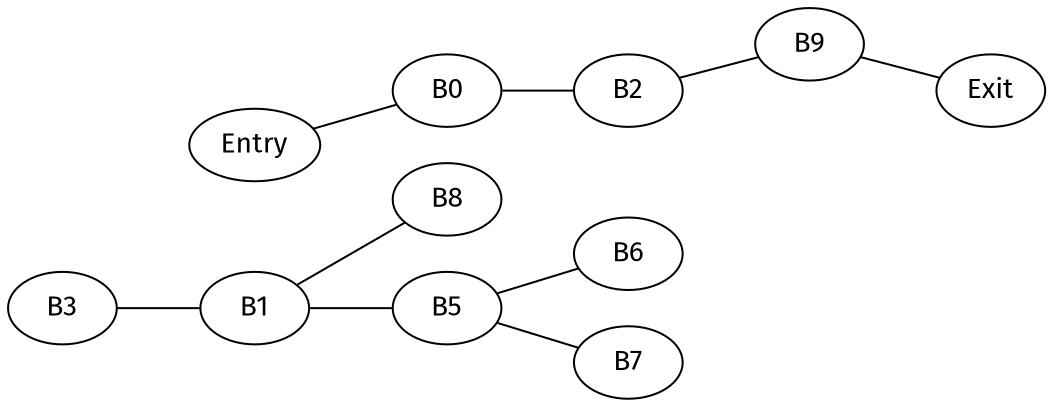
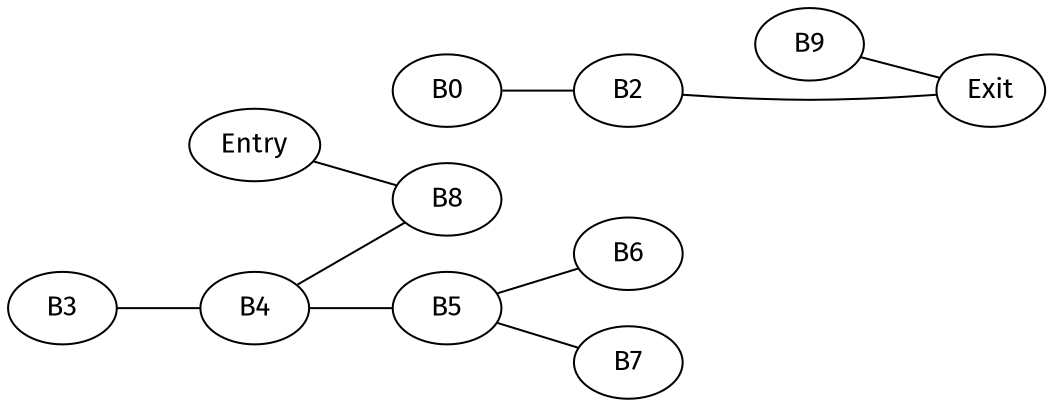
  graph {
    fontname="Fira Sans"
    rankdir=LR
    node [fontname="Fira Sans"]
    edge [fontname="Fira Sans"]
    n1 [label=B0]
    Entry
    B2
    B9
    B3
-   B4 [label=B1]
+   B4
    Exit
    B5
    B8
    B6
    B7
    n1 -- B2
-   Entry -- n1
-   B2 -- B9
+   Entry -- B8
+   B2 -- Exit
    B9 -- Exit
    B3 -- B4
    B4 -- B5
    B4 -- B8
    B5 -- B6
    B5 -- B7
  }
